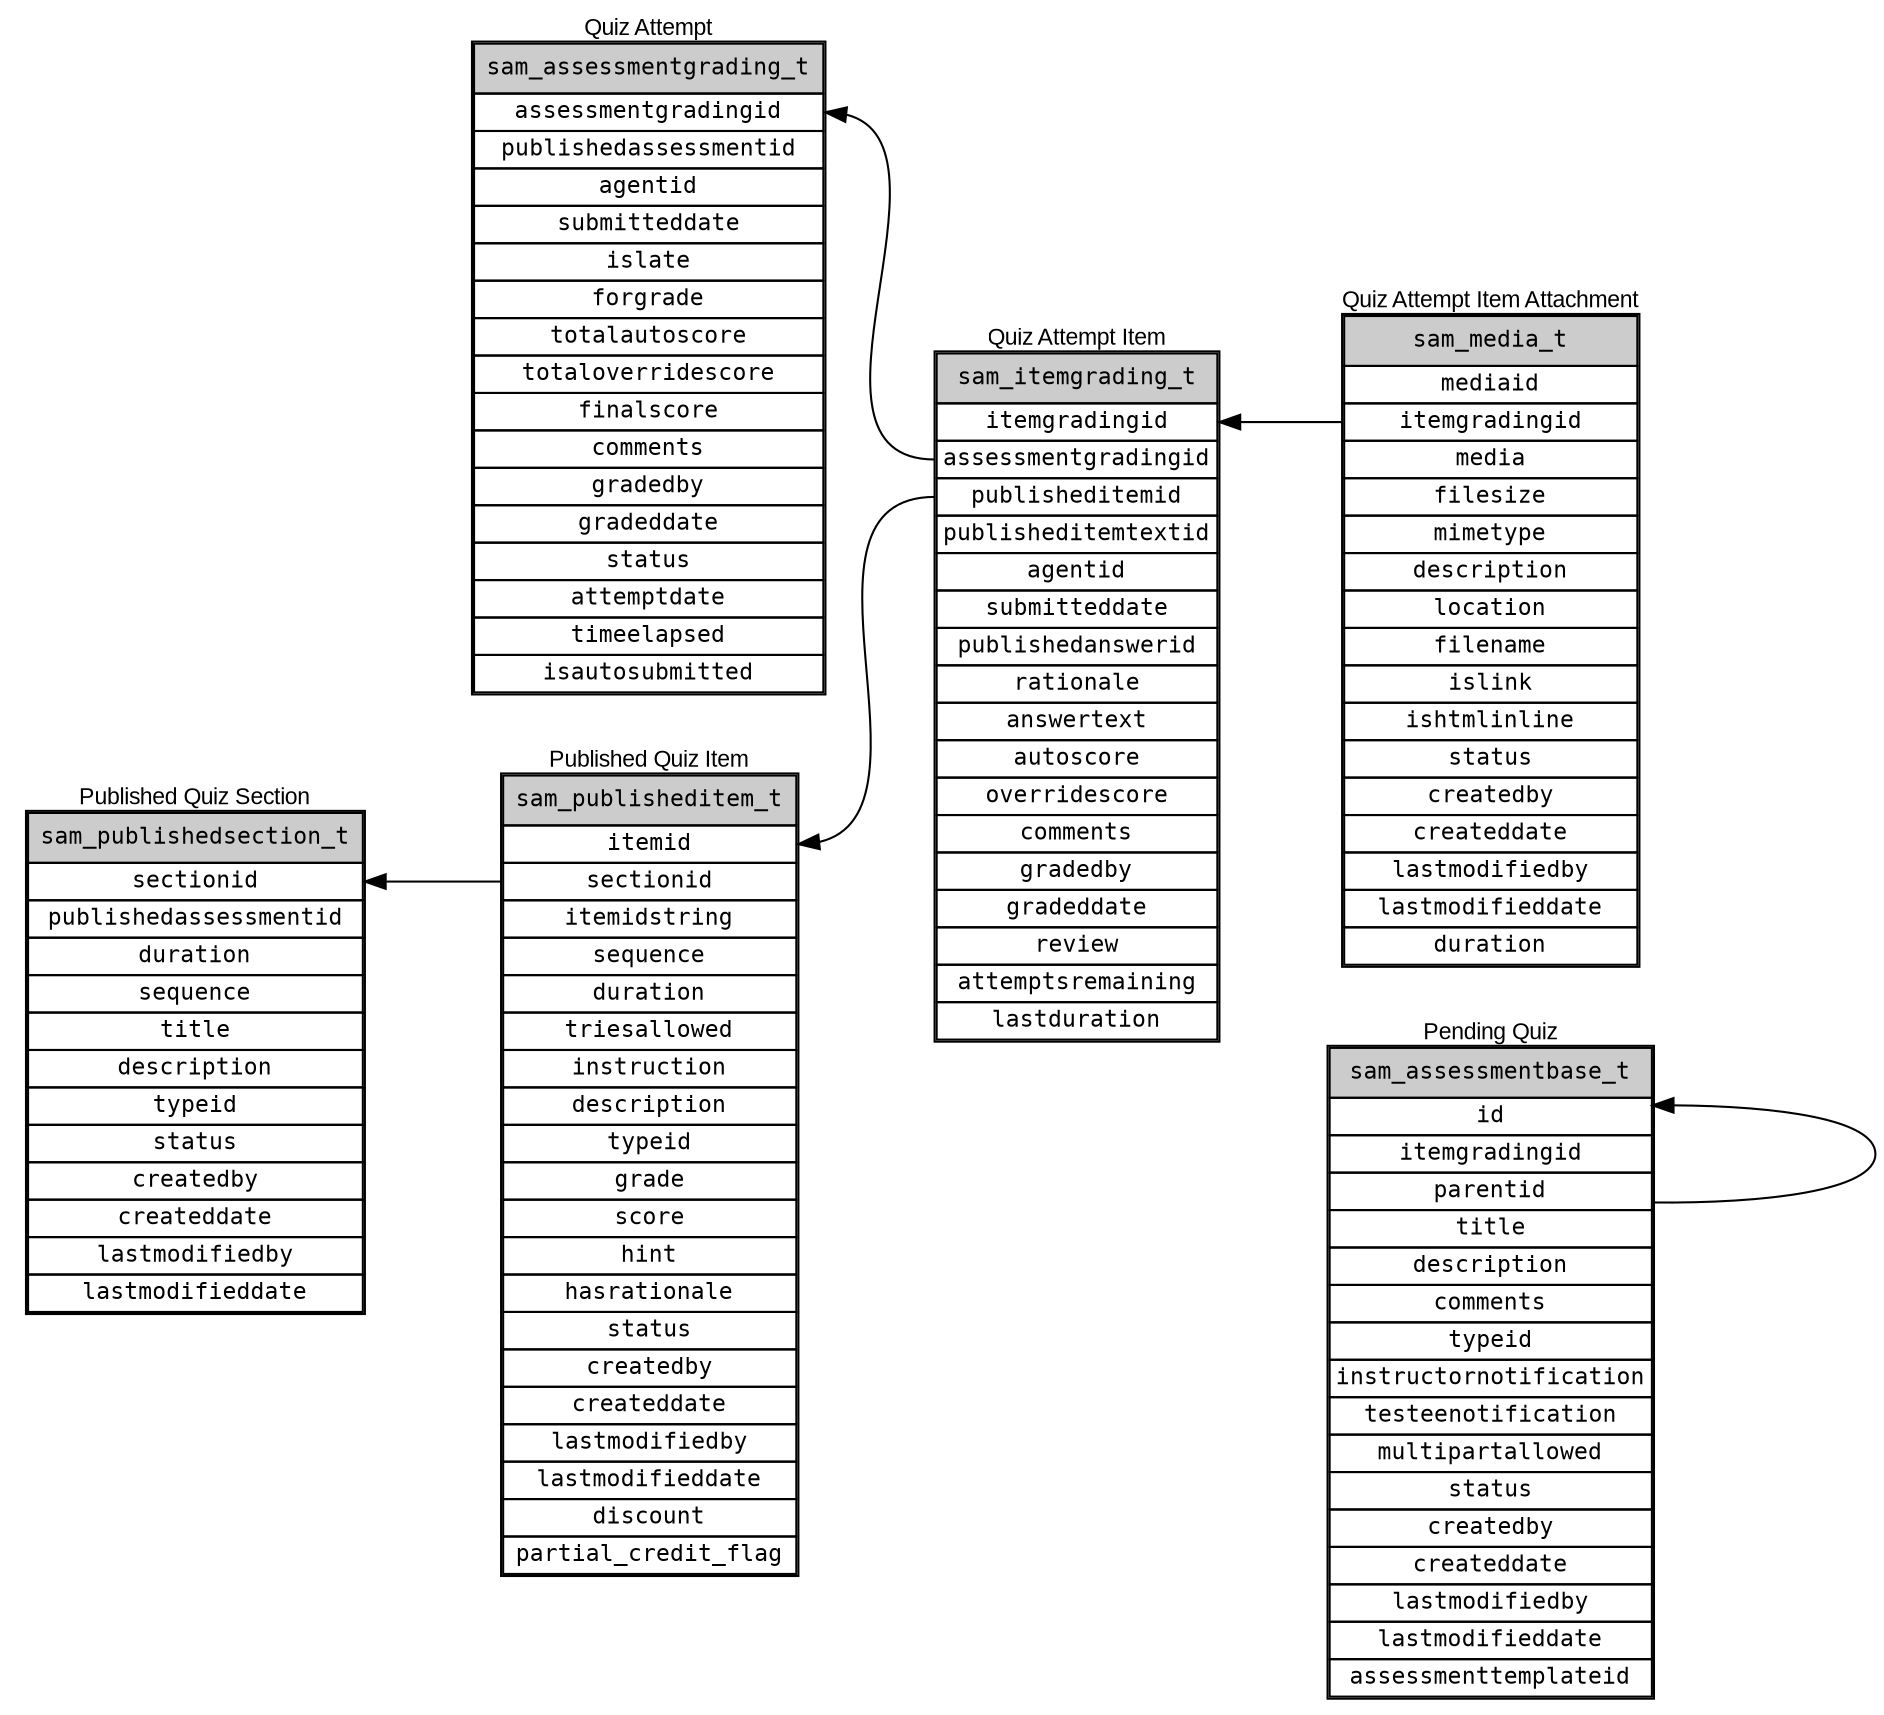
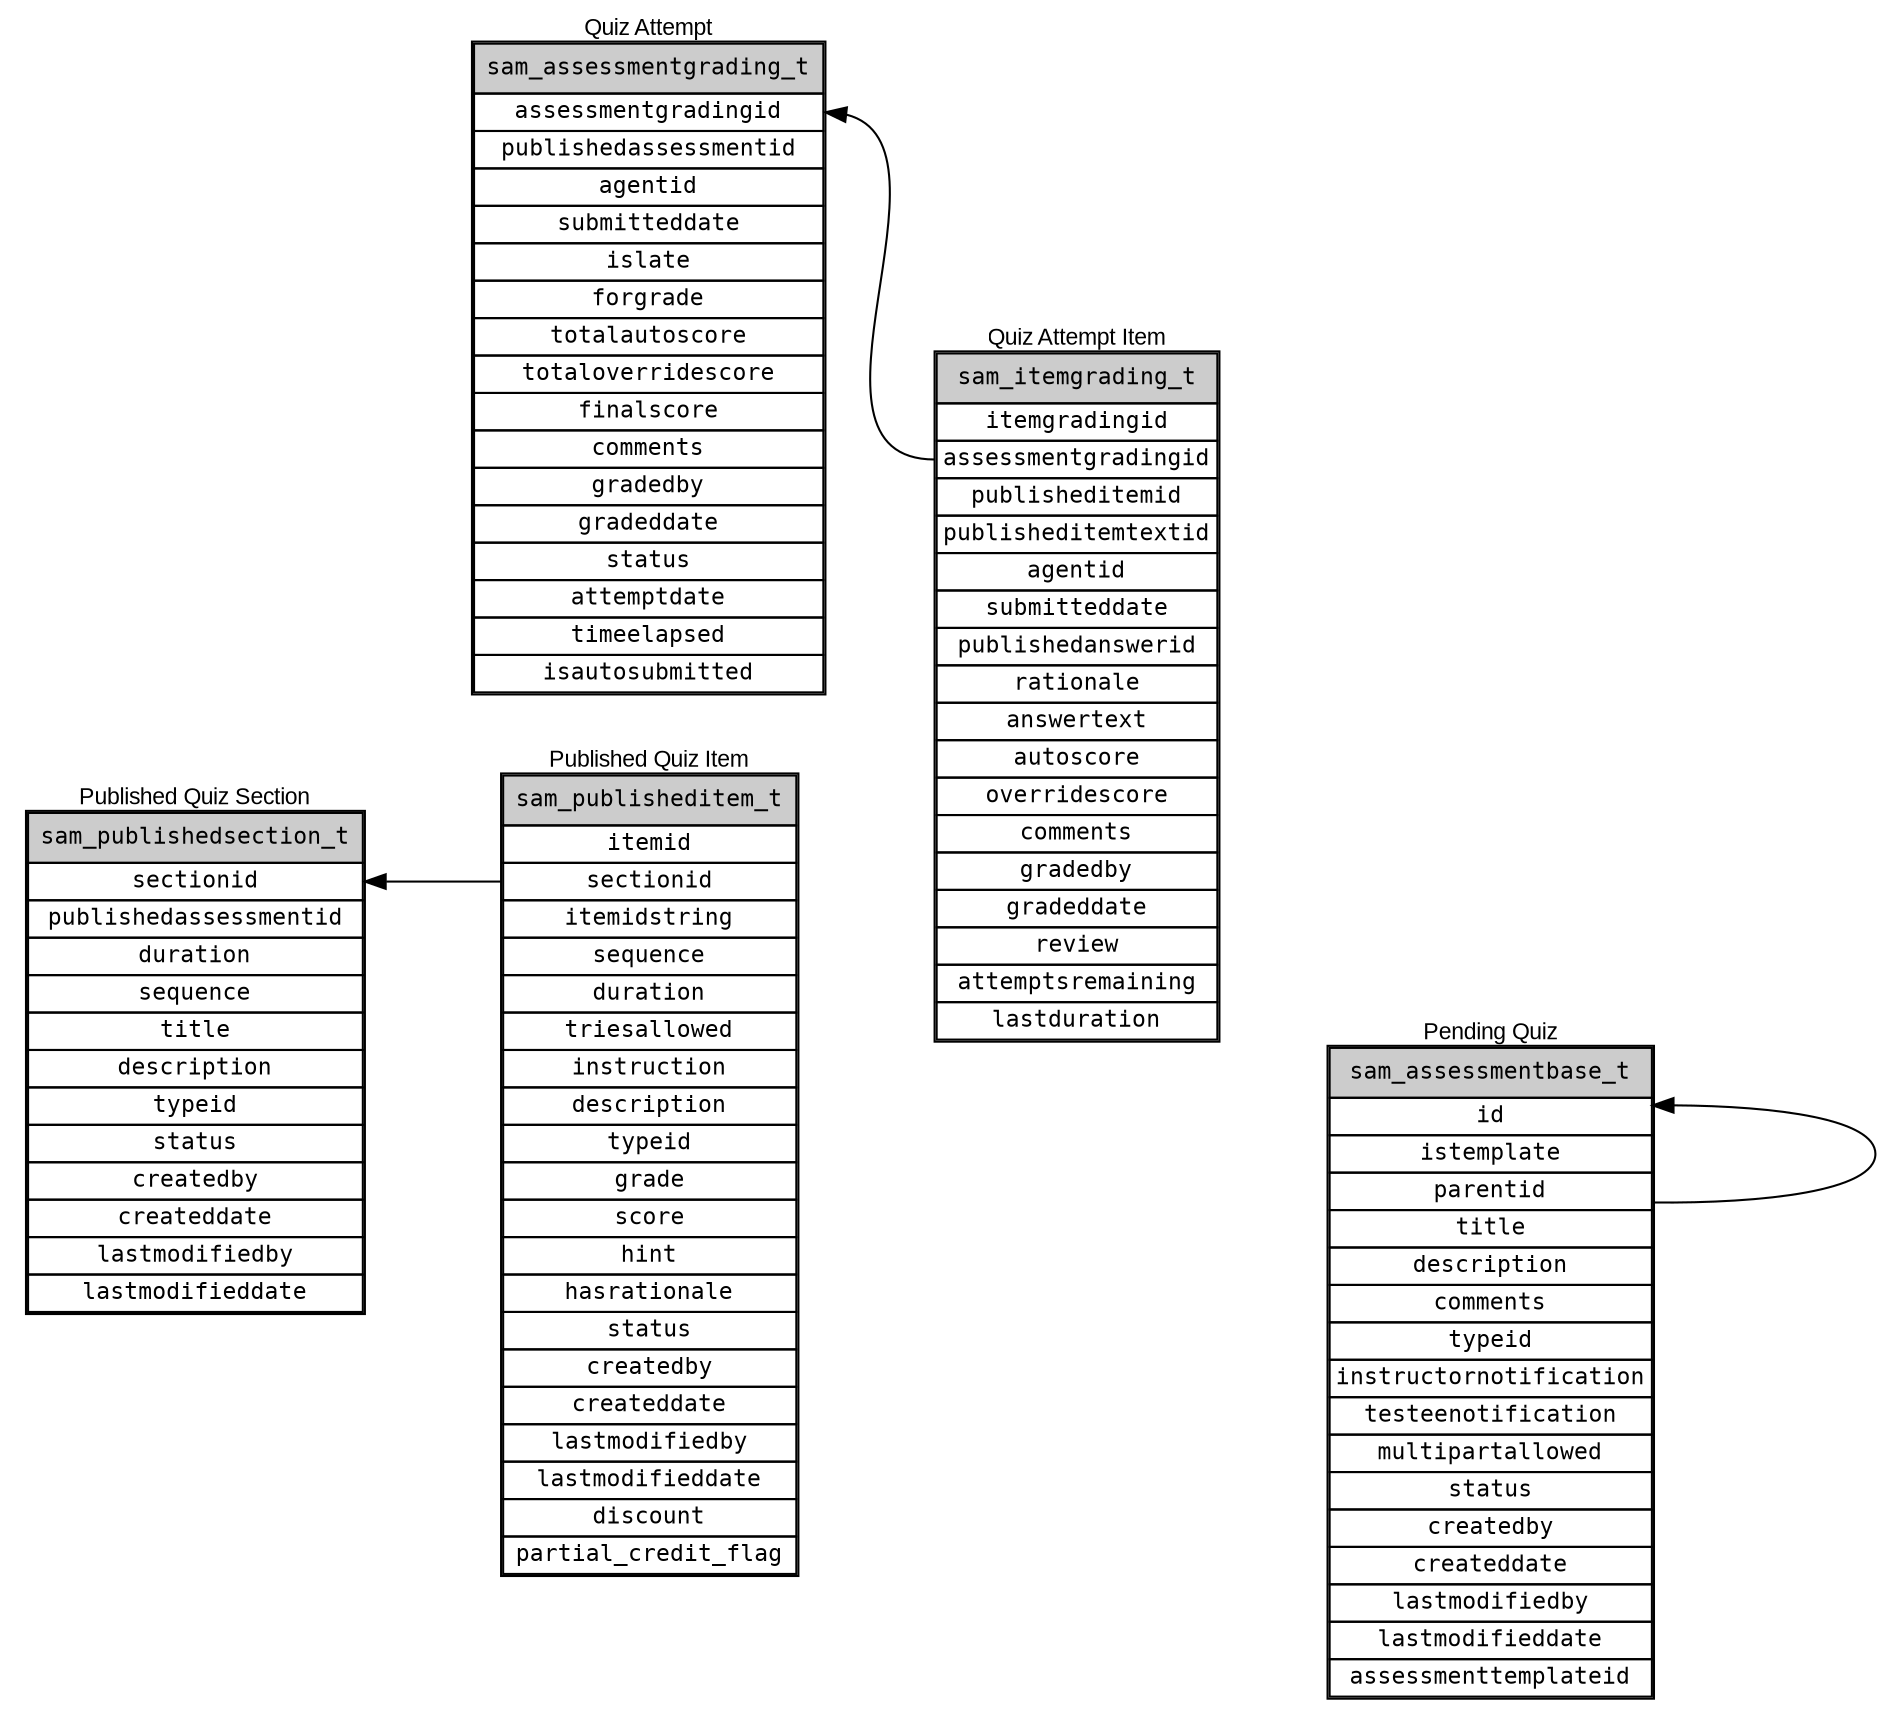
  digraph {
    rankdir=RL
    node [fontname=mono fontsize=11 shape=plaintext]
    edge [headport=pk]
-   n1 [label=<<table cellpadding="0" cellspacing="0" border="0"><tr><td><font face="Arial">Pending Quiz</font></td></tr><tr><td><table cellspacing="0"><tr><td bgcolor="gray80" cellpadding="5">sam_assessmentbase_t</td></tr><tr><td port="pk">id</td></tr><tr><td>itemgradingid</td></tr><tr><td port="parentid">parentid</td></tr><tr><td>title</td></tr><tr><td>description</td></tr><tr><td>comments</td></tr><tr><td>typeid</td></tr><tr><td>instructornotification</td></tr><tr><td>testeenotification</td></tr><tr><td>multipartallowed</td></tr><tr><td>status</td></tr><tr><td port="createdby">createdby</td></tr><tr><td>createddate</td></tr><tr><td port="lastmodifiedby">lastmodifiedby</td></tr><tr><td>lastmodifieddate</td></tr><tr><td>assessmenttemplateid</td></tr></table></td></tr></table>>]
+   n1 [label=<<table cellpadding="0" cellspacing="0" border="0"><tr><td><font face="Arial">Pending Quiz</font></td></tr><tr><td><table cellspacing="0"><tr><td bgcolor="gray80" cellpadding="5">sam_assessmentbase_t</td></tr><tr><td port="pk">id</td></tr><tr><td>istemplate</td></tr><tr><td port="parentid">parentid</td></tr><tr><td>title</td></tr><tr><td>description</td></tr><tr><td>comments</td></tr><tr><td>typeid</td></tr><tr><td>instructornotification</td></tr><tr><td>testeenotification</td></tr><tr><td>multipartallowed</td></tr><tr><td>status</td></tr><tr><td port="createdby">createdby</td></tr><tr><td>createddate</td></tr><tr><td port="lastmodifiedby">lastmodifiedby</td></tr><tr><td>lastmodifieddate</td></tr><tr><td>assessmenttemplateid</td></tr></table></td></tr></table>>]
    n2 [label=<<table cellpadding="0" cellspacing="0" border="0"><tr><td><font face="Arial">Published Quiz Section</font></td></tr><tr><td><table cellspacing="0"><tr><td bgcolor="gray80" cellpadding="5">sam_publishedsection_t</td></tr><tr><td port="pk">sectionid</td></tr><tr><td port="publishedassessmentid">publishedassessmentid</td></tr><tr><td>duration</td></tr><tr><td>sequence</td></tr><tr><td>title</td></tr><tr><td>description</td></tr><tr><td>typeid</td></tr><tr><td>status</td></tr><tr><td port="createdby">createdby</td></tr><tr><td>createddate</td></tr><tr><td port="lastmodifiedby">lastmodifiedby</td></tr><tr><td>lastmodifieddate</td></tr></table></td></tr></table>>]
    n3 [label=<<table cellpadding="0" cellspacing="0" border="0"><tr><td><font face="Arial">Published Quiz Item</font></td></tr><tr><td><table cellspacing="0"><tr><td bgcolor="gray80" cellpadding="5">sam_publisheditem_t</td></tr><tr><td port="pk">itemid</td></tr><tr><td port="sectionid">sectionid</td></tr><tr><td>itemidstring</td></tr><tr><td>sequence</td></tr><tr><td>duration</td></tr><tr><td>triesallowed</td></tr><tr><td>instruction</td></tr><tr><td>description</td></tr><tr><td>typeid</td></tr><tr><td>grade</td></tr><tr><td>score</td></tr><tr><td>hint</td></tr><tr><td>hasrationale</td></tr><tr><td>status</td></tr><tr><td port="createdby">createdby</td></tr><tr><td>createddate</td></tr><tr><td port="lastmodifiedby">lastmodifiedby</td></tr><tr><td>lastmodifieddate</td></tr><tr><td>discount</td></tr><tr><td>partial_credit_flag</td></tr></table></td></tr></table>>]
    n4 [label=<<table cellpadding="0" cellspacing="0" border="0"><tr><td><font face="Arial">Quiz Attempt</font></td></tr><tr><td><table cellspacing="0"><tr><td bgcolor="gray80" cellpadding="5">sam_assessmentgrading_t</td></tr><tr><td port="pk">assessmentgradingid</td></tr><tr><td port="publishedassessmentid">publishedassessmentid</td></tr><tr><td port="agentid">agentid</td></tr><tr><td>submitteddate</td></tr><tr><td>islate</td></tr><tr><td>forgrade</td></tr><tr><td>totalautoscore</td></tr><tr><td>totaloverridescore</td></tr><tr><td>finalscore</td></tr><tr><td>comments</td></tr><tr><td port="gradedby">gradedby</td></tr><tr><td>gradeddate</td></tr><tr><td>status</td></tr><tr><td>attemptdate</td></tr><tr><td>timeelapsed</td></tr><tr><td>isautosubmitted</td></tr></table></td></tr></table>>]
    n5 [label=<<table cellpadding="0" cellspacing="0" border="0"><tr><td><font face="Arial">Quiz Attempt Item</font></td></tr><tr><td><table cellspacing="0"><tr><td bgcolor="gray80" cellpadding="5">sam_itemgrading_t</td></tr><tr><td port="pk">itemgradingid</td></tr><tr><td port="assessmentgradingid">assessmentgradingid</td></tr><tr><td port="publisheditemid">publisheditemid</td></tr><tr><td port="publisheditemtextid">publisheditemtextid</td></tr><tr><td port="agentid">agentid</td></tr><tr><td>submitteddate</td></tr><tr><td port="publishedanswerid">publishedanswerid</td></tr><tr><td>rationale</td></tr><tr><td>answertext</td></tr><tr><td>autoscore</td></tr><tr><td>overridescore</td></tr><tr><td>comments</td></tr><tr><td port="gradedby">gradedby</td></tr><tr><td>gradeddate</td></tr><tr><td>review</td></tr><tr><td>attemptsremaining</td></tr><tr><td>lastduration</td></tr></table></td></tr></table>>]
-   n6 [label=<<table cellpadding="0" cellspacing="0" border="0"><tr><td><font face="Arial">Quiz Attempt Item Attachment</font></td></tr><tr><td><table cellspacing="0"><tr><td bgcolor="gray80" cellpadding="5">sam_media_t</td></tr><tr><td port="pk">mediaid</td></tr><tr><td port="itemgradingid">itemgradingid</td></tr><tr><td>media</td></tr><tr><td>filesize</td></tr><tr><td>mimetype</td></tr><tr><td>description</td></tr><tr><td>location</td></tr><tr><td>filename</td></tr><tr><td>islink</td></tr><tr><td>ishtmlinline</td></tr><tr><td>status</td></tr><tr><td port="createdby">createdby</td></tr><tr><td>createddate</td></tr><tr><td port="lastmodifiedby">lastmodifiedby</td></tr><tr><td>lastmodifieddate</td></tr><tr><td>duration</td></tr></table></td></tr></table>>]
    n1 -> n1 [tailport=parentid]
    n3 -> n2 [tailport=sectionid]
-   n5 -> n3 [tailport=publisheditemid]
    n5 -> n4 [tailport=assessmentgradingid]
-   n6 -> n5 [tailport=itemgradingid]
  }
